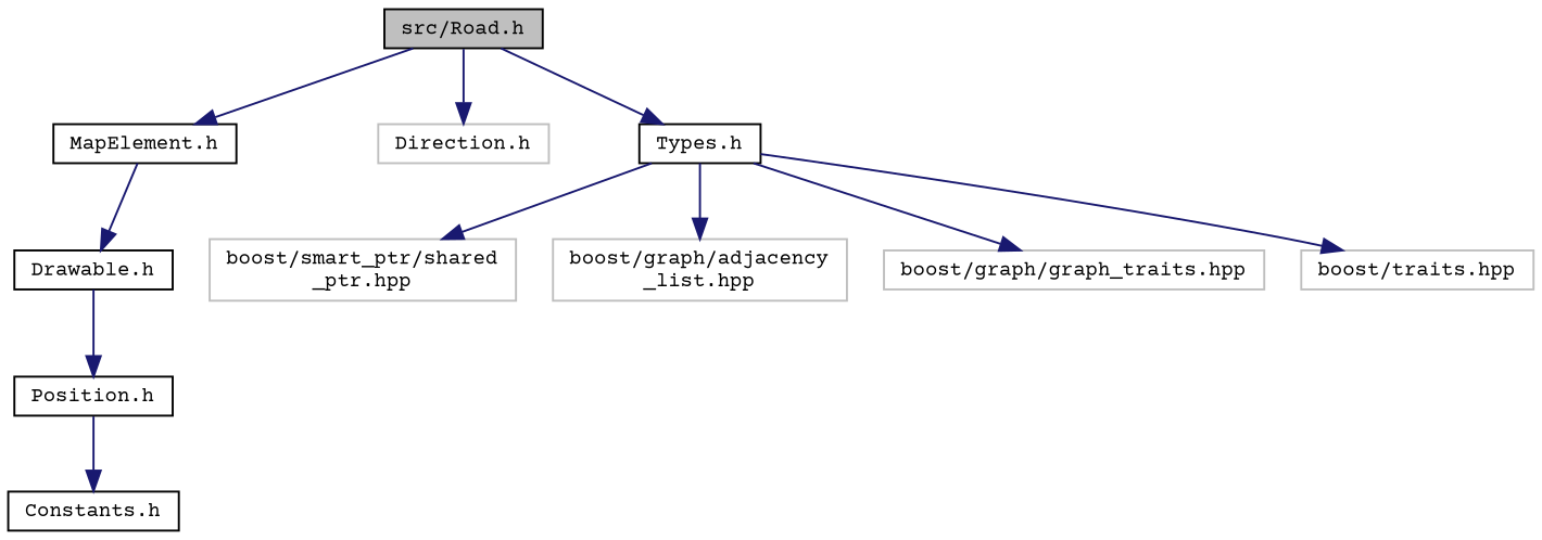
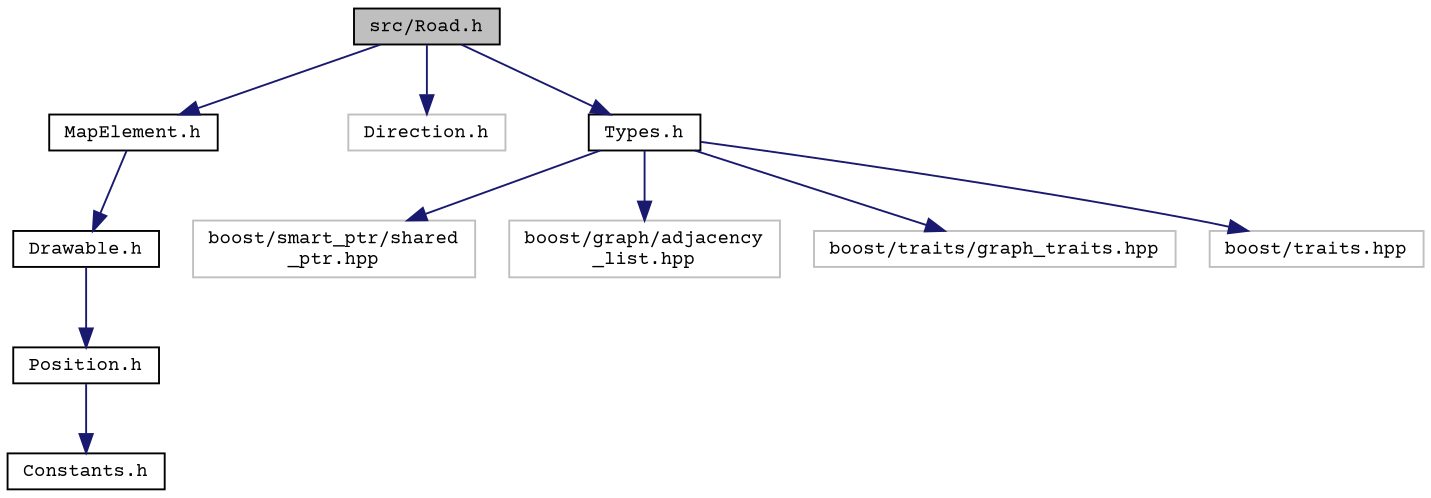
  digraph {
    fontname="Courier Prime"
    node [color=black fillcolor=white fontname="Courier Prime" fontsize=10 shape=record style=filled]
    edge [color=midnightblue fontname="Courier Prime" fontsize=10 labelfontname=Helvetica labelfontsize=10 style=solid]
    n1 [fillcolor=grey75 fontcolor=black height=0.2 label="src/Road.h" width=0.4]
    n2 [height=0.2 label="MapElement.h" width=0.4]
    n3 [color=grey75 height=0.2 label="Direction.h" width=0.4]
    n4 [height=0.2 label="Types.h" width=0.4]
    n5 [height=0.2 label="Drawable.h" width=0.4]
    n6 [color=grey75 height=0.2 label="boost/smart_ptr/shared\l_ptr.hpp" width=0.4]
    n7 [color=grey75 height=0.2 label="boost/graph/adjacency\l_list.hpp" width=0.4]
-   n8 [color=grey75 height=0.2 label="boost/graph/graph_traits.hpp" width=0.4]
+   n8 [color=grey75 height=0.2 label="boost/traits/graph_traits.hpp" width=0.4]
    n9 [color=grey75 height=0.2 label="boost/traits.hpp" width=0.4]
    n10 [height=0.2 label="Position.h" width=0.4]
    n11 [height=0.2 label="Constants.h" width=0.4]
    n1 -> n2
    n1 -> n3
    n1 -> n4
    n2 -> n5
    n4 -> n6
    n4 -> n7
    n4 -> n8
    n4 -> n9
    n5 -> n10
    n10 -> n11
  }
